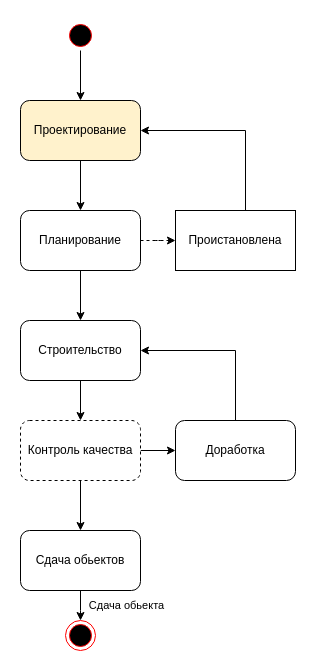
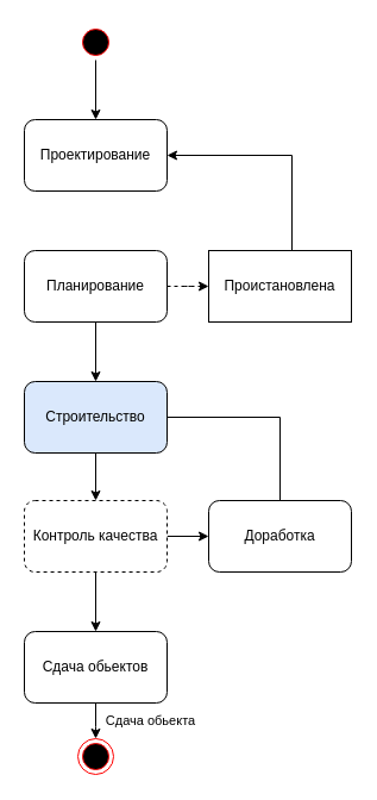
  <mxCell id="0" />
  <mxCell id="1" parent="0" />
  <mxCell id="2" style="edgeStyle=orthogonalEdgeStyle;rounded=0;orthogonalLoop=1;jettySize=auto;html=1;entryX=0.5;entryY=0;entryDx=0;entryDy=0;" edge="1" parent="1" source="3" target="5"><mxGeometry relative="1" as="geometry" /></mxCell>
  <mxCell id="3" value="" style="ellipse;html=1;shape=startState;fillColor=#000000;strokeColor=#ff0000;" vertex="1" parent="1"><mxGeometry x="65" y="20" width="30" height="30" as="geometry" /></mxCell>
- <mxCell id="4" style="edgeStyle=orthogonalEdgeStyle;rounded=0;orthogonalLoop=1;jettySize=auto;html=1;entryX=0.5;entryY=0;entryDx=0;entryDy=0;" edge="1" parent="1" source="5" target="8"><mxGeometry relative="1" as="geometry" /></mxCell>
- <mxCell id="5" value="Проектирование" style="rounded=1;whiteSpace=wrap;html=1;fillColor=#fff2cc;" vertex="1" parent="1"><mxGeometry x="20" y="100" width="120" height="60" as="geometry" /></mxCell>
+ <mxCell id="5" value="Проектирование" style="rounded=1;whiteSpace=wrap;html=1;" vertex="1" parent="1"><mxGeometry x="20" y="100" width="120" height="60" as="geometry" /></mxCell>
  <mxCell id="6" style="edgeStyle=orthogonalEdgeStyle;rounded=0;orthogonalLoop=1;jettySize=auto;html=1;entryX=0;entryY=0.5;entryDx=0;entryDy=0;dashed=1;" edge="1" parent="1" source="8" target="10"><mxGeometry relative="1" as="geometry" /></mxCell>
  <mxCell id="7" style="edgeStyle=orthogonalEdgeStyle;rounded=0;orthogonalLoop=1;jettySize=auto;html=1;entryX=0.5;entryY=0;entryDx=0;entryDy=0;" edge="1" parent="1" source="8" target="12"><mxGeometry relative="1" as="geometry" /></mxCell>
  <mxCell id="8" value="Планирование" style="rounded=1;whiteSpace=wrap;html=1;" vertex="1" parent="1"><mxGeometry x="20" y="210" width="120" height="60" as="geometry" /></mxCell>
  <mxCell id="9" style="edgeStyle=orthogonalEdgeStyle;rounded=0;orthogonalLoop=1;jettySize=auto;html=1;entryX=1;entryY=0.5;entryDx=0;entryDy=0;" edge="1" parent="1" source="10" target="5"><mxGeometry relative="1" as="geometry"><Array as="points"><mxPoint x="245" y="130" /></Array></mxGeometry></mxCell>
  <mxCell id="10" value="Проистановлена" style="whiteSpace=wrap;html=1;rounded=0;" vertex="1" parent="1"><mxGeometry x="175" y="210" width="120" height="60" as="geometry" /></mxCell>
  <mxCell id="11" style="edgeStyle=orthogonalEdgeStyle;rounded=0;orthogonalLoop=1;jettySize=auto;html=1;entryX=0.5;entryY=0;entryDx=0;entryDy=0;" edge="1" parent="1" source="12" target="15"><mxGeometry relative="1" as="geometry" /></mxCell>
- <mxCell id="12" value="Строительство" style="rounded=1;whiteSpace=wrap;html=1;" vertex="1" parent="1"><mxGeometry x="20" y="320" width="120" height="60" as="geometry" /></mxCell>
+ <mxCell id="12" value="Строительство" style="rounded=1;whiteSpace=wrap;html=1;fillColor=#dae8fc;" vertex="1" parent="1"><mxGeometry x="20" y="320" width="120" height="60" as="geometry" /></mxCell>
  <mxCell id="13" style="edgeStyle=orthogonalEdgeStyle;rounded=0;orthogonalLoop=1;jettySize=auto;html=1;entryX=0;entryY=0.5;entryDx=0;entryDy=0;" edge="1" parent="1" source="15" target="17"><mxGeometry relative="1" as="geometry" /></mxCell>
  <mxCell id="14" style="edgeStyle=orthogonalEdgeStyle;rounded=0;orthogonalLoop=1;jettySize=auto;html=1;entryX=0.5;entryY=0;entryDx=0;entryDy=0;" edge="1" parent="1" source="15" target="20"><mxGeometry relative="1" as="geometry" /></mxCell>
  <mxCell id="15" value="Контроль качества" style="rounded=1;whiteSpace=wrap;html=1;dashed=1;" vertex="1" parent="1"><mxGeometry x="20" y="420" width="120" height="60" as="geometry" /></mxCell>
- <mxCell id="16" style="edgeStyle=orthogonalEdgeStyle;rounded=0;orthogonalLoop=1;jettySize=auto;html=1;entryX=1;entryY=0.5;entryDx=0;entryDy=0;" edge="1" parent="1" source="17" target="12"><mxGeometry relative="1" as="geometry"><Array as="points"><mxPoint x="235" y="350" /></Array></mxGeometry></mxCell>
+ <mxCell id="16" style="edgeStyle=orthogonalEdgeStyle;rounded=0;orthogonalLoop=1;jettySize=auto;html=1;entryX=1;entryY=0.5;entryDx=0;entryDy=0;endArrow=none;" edge="1" parent="1" source="17" target="12"><mxGeometry relative="1" as="geometry"><Array as="points"><mxPoint x="235" y="350" /></Array></mxGeometry></mxCell>
  <mxCell id="17" value="Доработка" style="rounded=1;whiteSpace=wrap;html=1;" vertex="1" parent="1"><mxGeometry x="175" y="420" width="120" height="60" as="geometry" /></mxCell>
  <mxCell id="18" style="edgeStyle=orthogonalEdgeStyle;rounded=0;orthogonalLoop=1;jettySize=auto;html=1;entryX=0.5;entryY=0;entryDx=0;entryDy=0;" edge="1" parent="1" source="20"><mxGeometry relative="1" as="geometry"><mxPoint x="80" y="620" as="targetPoint" /></mxGeometry></mxCell>
  <mxCell id="19" value="Сдача обьекта" style="edgeLabel;html=1;align=center;verticalAlign=middle;resizable=0;points=[];" vertex="1" connectable="0" parent="18"><mxGeometry x="-0.061" relative="1" as="geometry"><mxPoint x="45" as="offset" /></mxGeometry></mxCell>
  <mxCell id="20" value="Сдача обьектов" style="rounded=1;whiteSpace=wrap;html=1;" vertex="1" parent="1"><mxGeometry x="20" y="530" width="120" height="60" as="geometry" /></mxCell>
  <mxCell id="21" value="" style="ellipse;html=1;shape=endState;fillColor=#000000;strokeColor=#ff0000;" vertex="1" parent="1"><mxGeometry x="65" y="620" width="30" height="30" as="geometry" /></mxCell>
